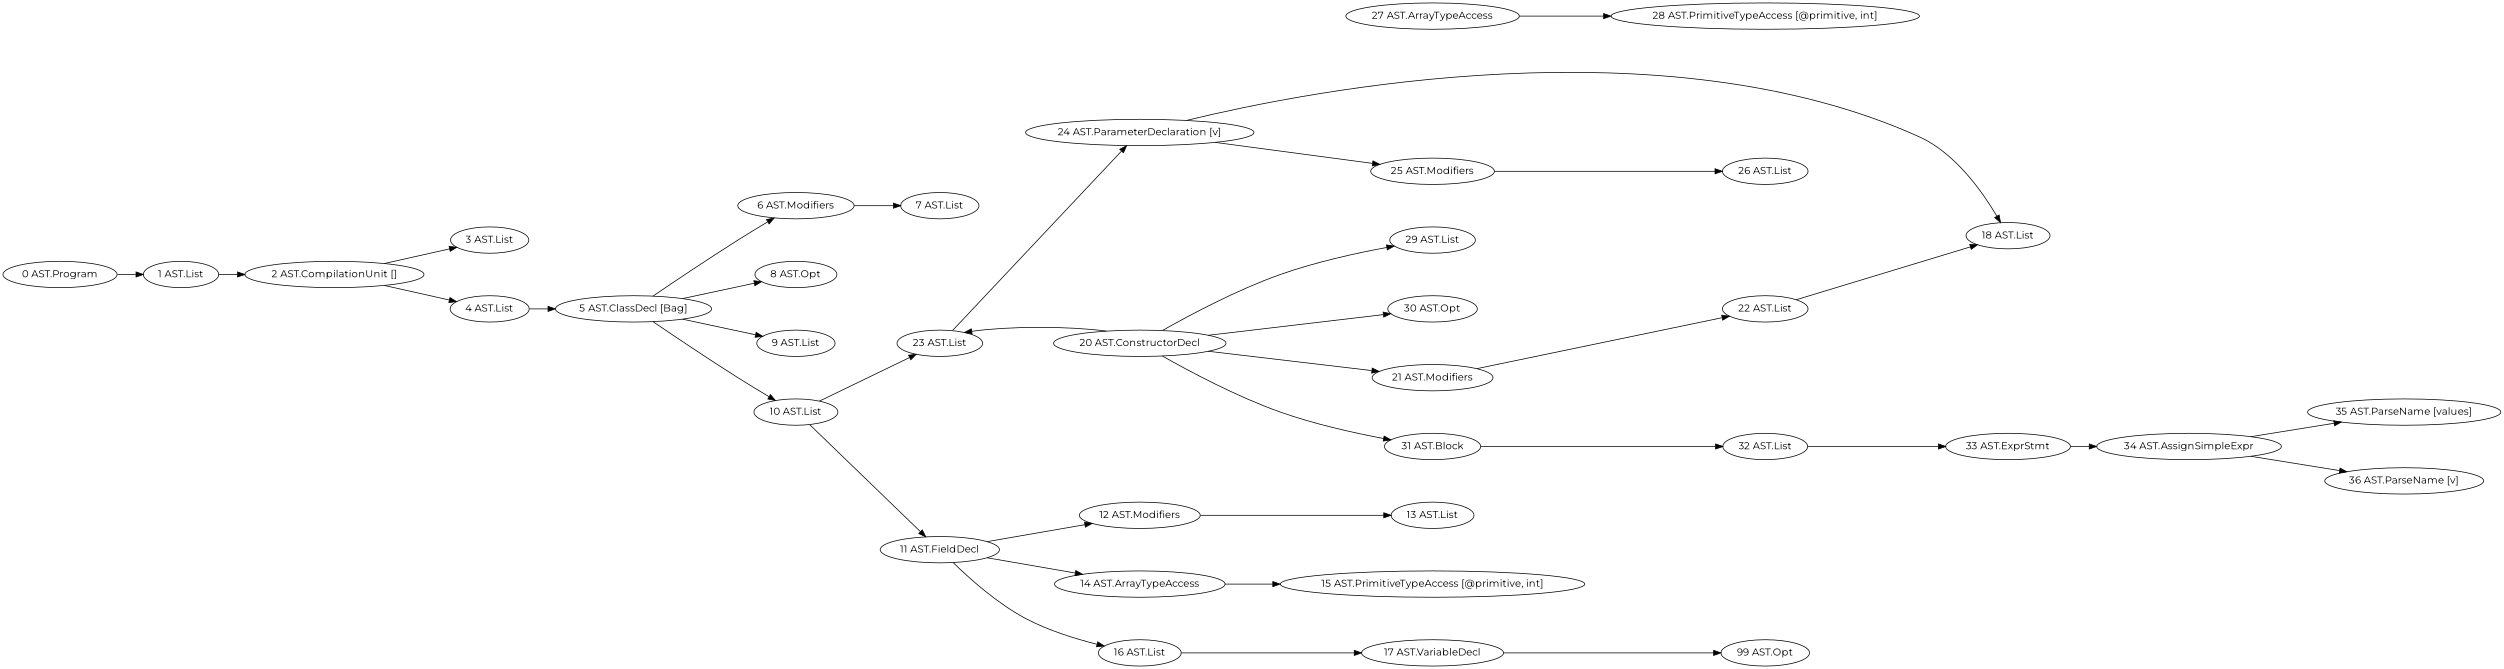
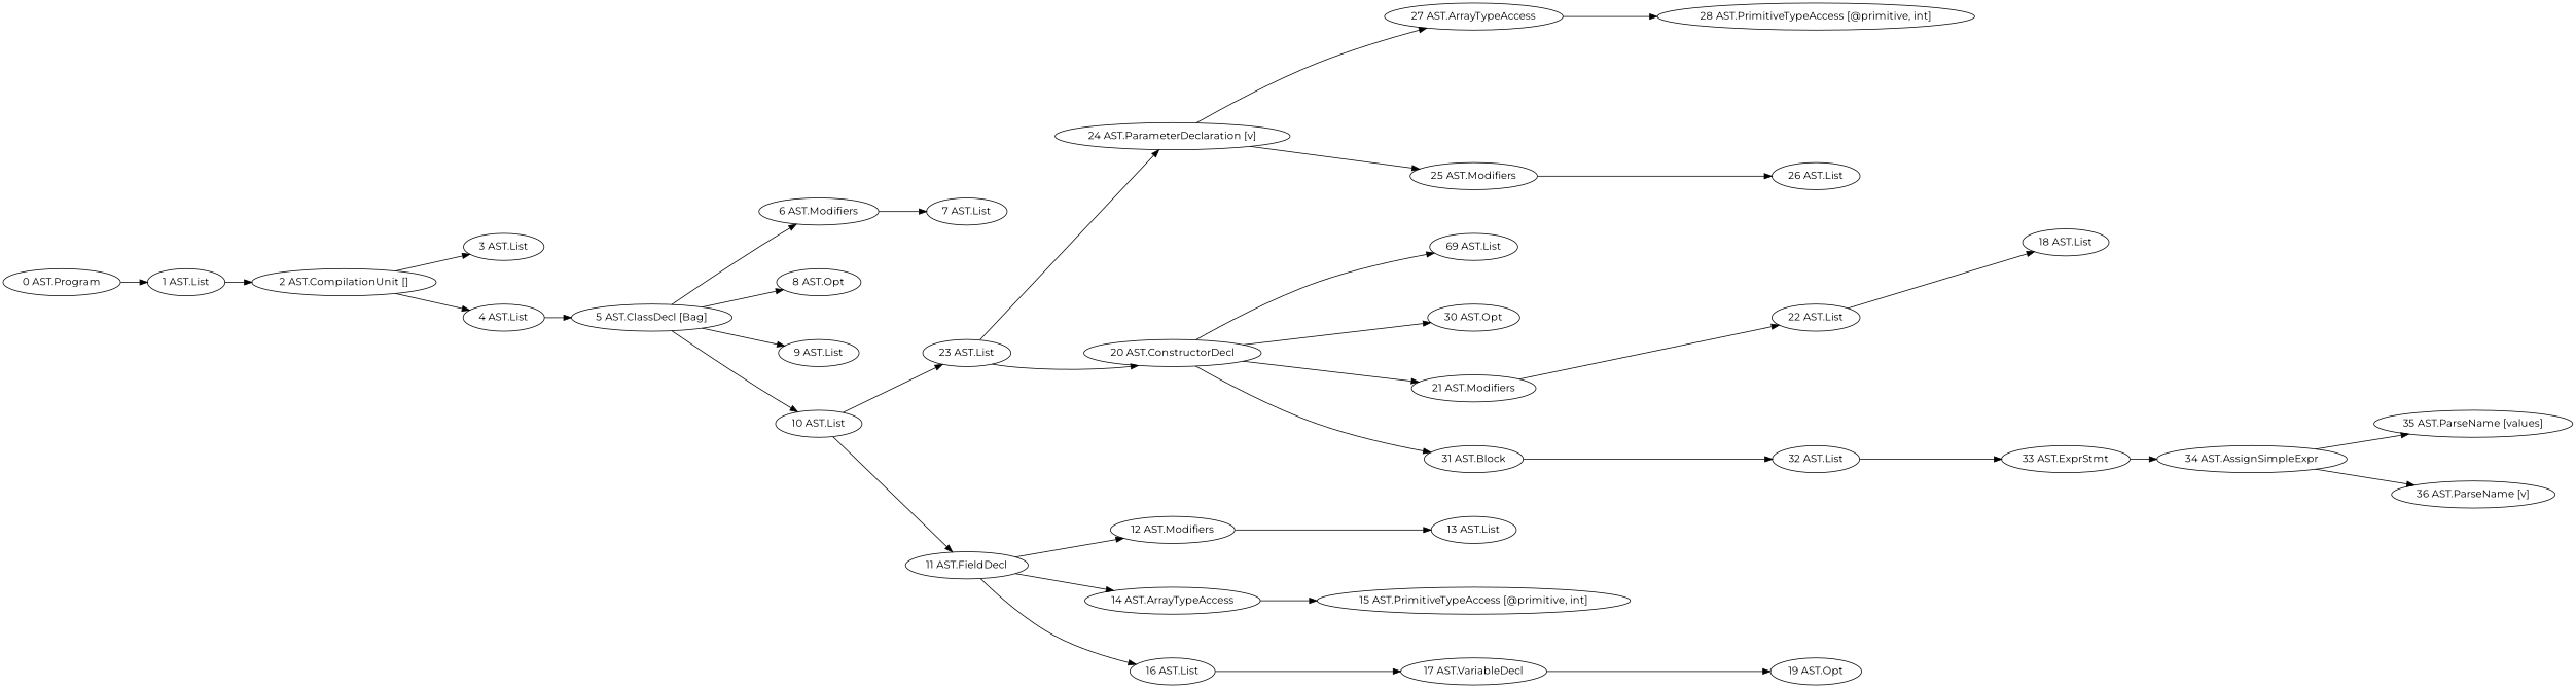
  digraph {
    fontname=Montserrat
    nodesep=0.8
    rankdir=LR
    node [fontname=Montserrat shape=ellipse]
    edge [fontname=Montserrat]
    n1 [label="0 AST.Program"]
    n2 [label="1 AST.List"]
    n3 [label="2 AST.CompilationUnit []"]
    n4 [label="3 AST.List"]
    n5 [label="4 AST.List"]
    n6 [label="5 AST.ClassDecl [Bag]"]
    n7 [label="6 AST.Modifiers"]
    n8 [label="8 AST.Opt"]
    n9 [label="9 AST.List"]
    n10 [label="10 AST.List"]
    n11 [label="7 AST.List"]
    n12 [label="11 AST.FieldDecl"]
    n13 [label="23 AST.List"]
    n14 [label="12 AST.Modifiers"]
    n15 [label="14 AST.ArrayTypeAccess"]
    n16 [label="16 AST.List"]
    n17 [label="20 AST.ConstructorDecl"]
    n18 [label="21 AST.Modifiers"]
-   n19 [label="29 AST.List"]
+   n19 [label="69 AST.List"]
    n20 [label="30 AST.Opt"]
    n21 [label="31 AST.Block"]
    n22 [label="13 AST.List"]
    n23 [label="15 AST.PrimitiveTypeAccess [@primitive, int]"]
    n24 [label="17 AST.VariableDecl"]
-   n25 [label="99 AST.Opt"]
+   n25 [label="19 AST.Opt"]
    n26 [label="18 AST.List"]
    n27 [label="22 AST.List"]
    n28 [label="24 AST.ParameterDeclaration [v]"]
    n29 [label="32 AST.List"]
    n30 [label="25 AST.Modifiers"]
    n31 [label="27 AST.ArrayTypeAccess"]
    n32 [label="26 AST.List"]
    n33 [label="28 AST.PrimitiveTypeAccess [@primitive, int]"]
    n34 [label="33 AST.ExprStmt"]
    n35 [label="34 AST.AssignSimpleExpr"]
    n36 [label="35 AST.ParseName [values]"]
    n37 [label="36 AST.ParseName [v]"]
    n1 -> n2
    n2 -> n3
    n3 -> n4
    n3 -> n5
    n5 -> n6
    n6 -> n7
    n6 -> n8
    n6 -> n9
    n6 -> n10
    n7 -> n11
    n10 -> n12
    n10 -> n13
    n12 -> n14
    n12 -> n15
    n12 -> n16
    n13 -> n28
    n14 -> n22
    n15 -> n23
    n16 -> n24
-   n17 -> n13
+   n13 -> n17
    n17 -> n18
    n17 -> n19
    n17 -> n20
    n17 -> n21
    n18 -> n27
    n21 -> n29
    n24 -> n25
    n27 -> n26
    n28 -> n30
-   n28 -> n26
+   n28 -> n31
    n29 -> n34
    n30 -> n32
    n31 -> n33
    n34 -> n35
    n35 -> n36
    n35 -> n37
  }
